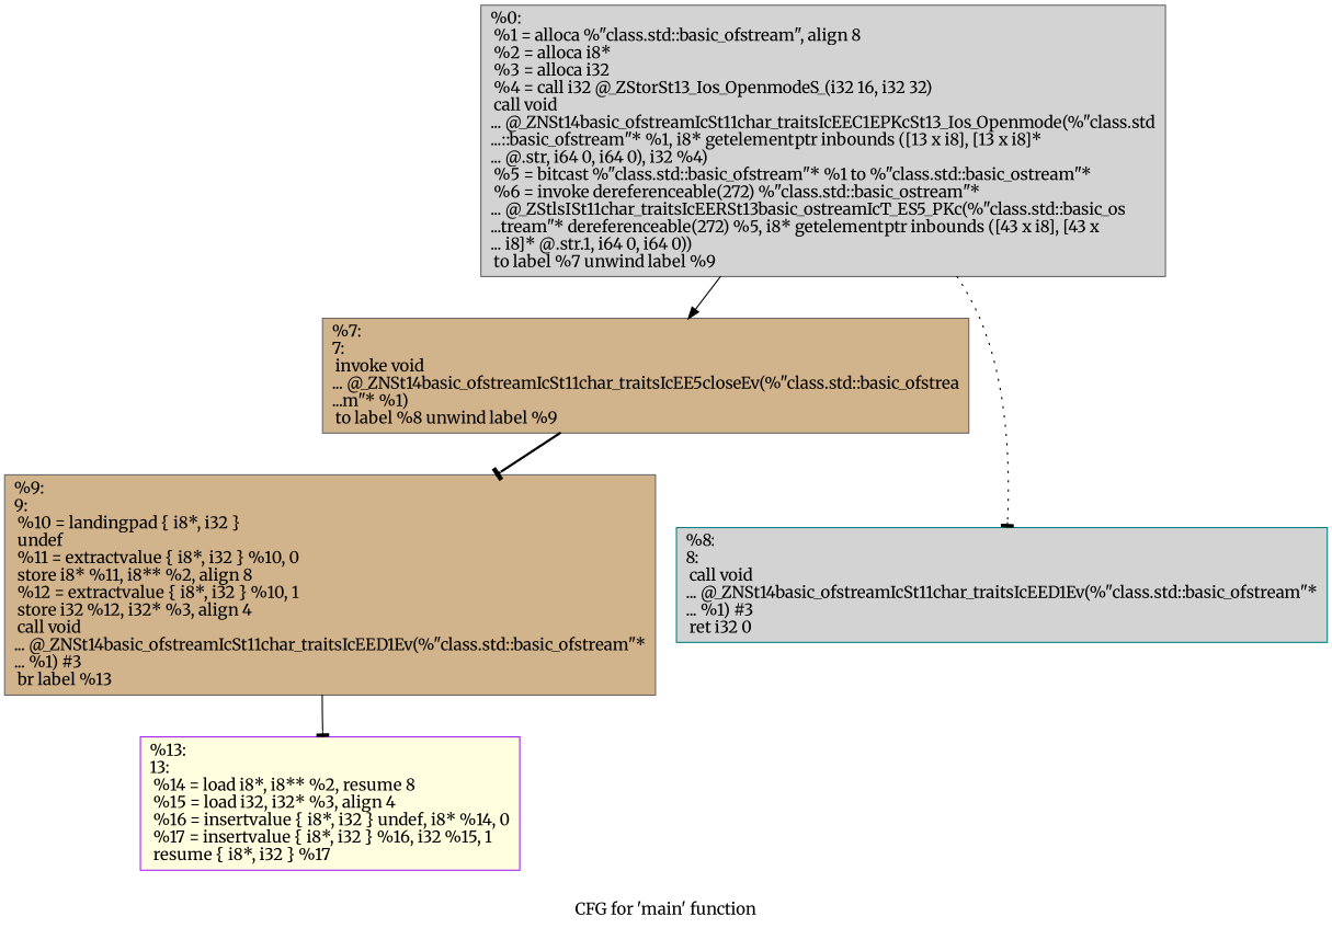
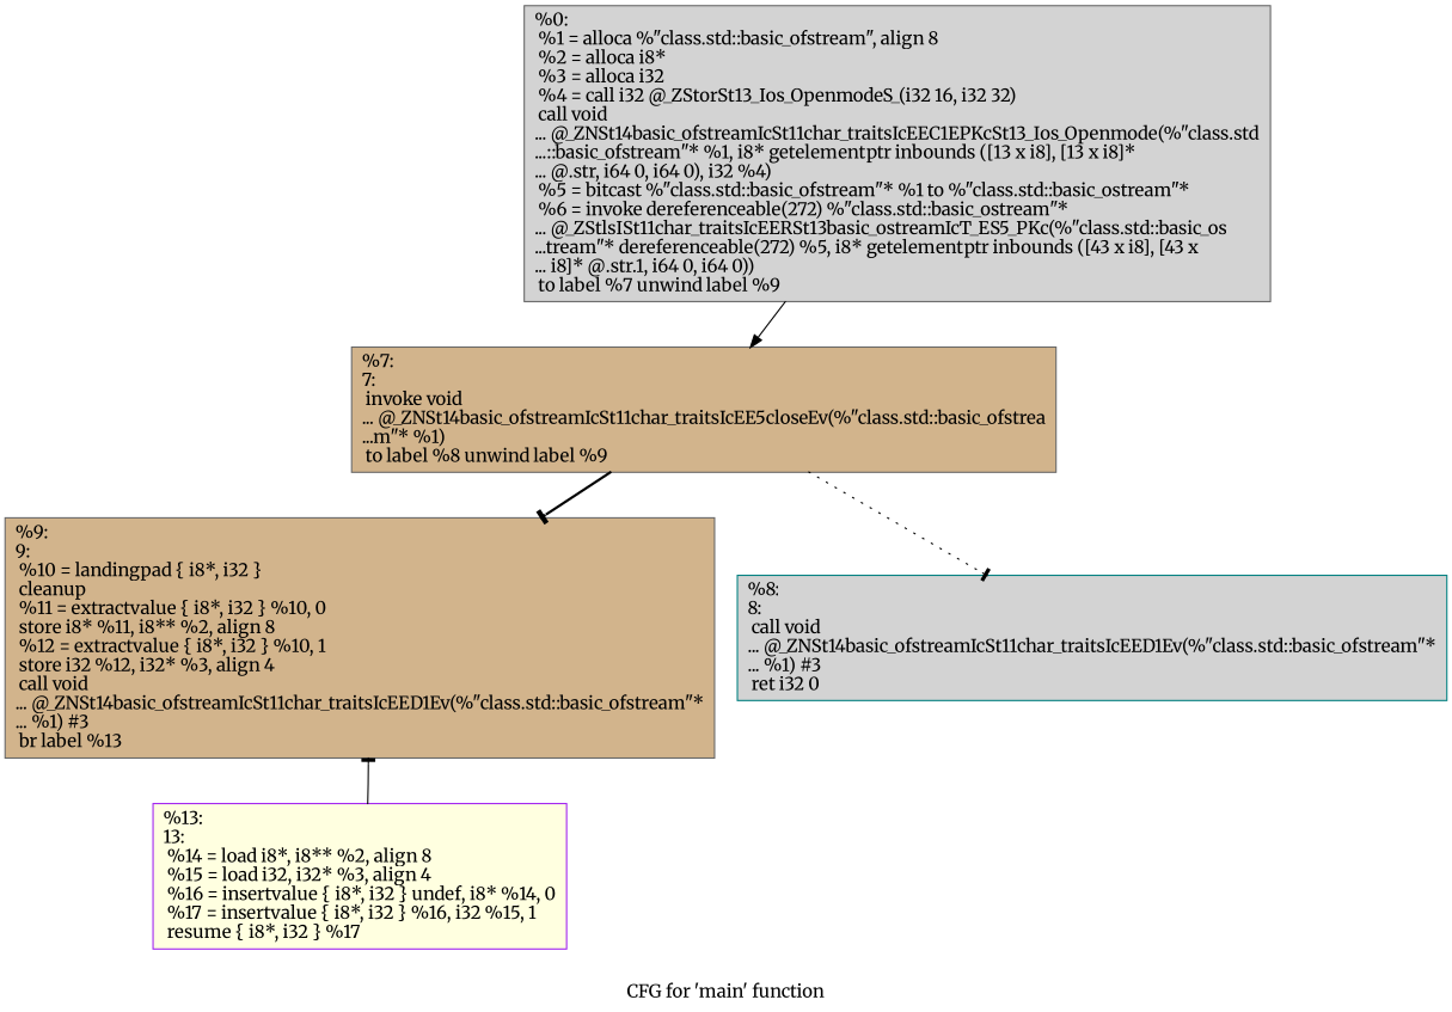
  digraph {
    fontname=Merriweather
    label="CFG for 'main' function"
    node [color=gray40 fillcolor=lightgrey fontname=Merriweather shape=record style=filled]
    edge [arrowhead=tee fontname=Merriweather style=solid]
    n1 [label="{%0:\l  %1 = alloca %\"class.std::basic_ofstream\", align 8\l  %2 = alloca i8*\l  %3 = alloca i32\l  %4 = call i32 @_ZStorSt13_Ios_OpenmodeS_(i32 16, i32 32)\l  call void\l... @_ZNSt14basic_ofstreamIcSt11char_traitsIcEEC1EPKcSt13_Ios_Openmode(%\"class.std\l...::basic_ofstream\"* %1, i8* getelementptr inbounds ([13 x i8], [13 x i8]*\l... @.str, i64 0, i64 0), i32 %4)\l  %5 = bitcast %\"class.std::basic_ofstream\"* %1 to %\"class.std::basic_ostream\"*\l  %6 = invoke dereferenceable(272) %\"class.std::basic_ostream\"*\l... @_ZStlsISt11char_traitsIcEERSt13basic_ostreamIcT_ES5_PKc(%\"class.std::basic_os\l...tream\"* dereferenceable(272) %5, i8* getelementptr inbounds ([43 x i8], [43 x\l... i8]* @.str.1, i64 0, i64 0))\l          to label %7 unwind label %9\l}"]
    n2 [fillcolor=tan label="{%7:\l7:                                                \l  invoke void\l... @_ZNSt14basic_ofstreamIcSt11char_traitsIcEE5closeEv(%\"class.std::basic_ofstrea\l...m\"* %1)\l          to label %8 unwind label %9\l}"]
-   n3 [fillcolor=tan label="{%9:\l9:                                                \l  %10 = landingpad \{ i8*, i32 \}\l          undef\l  %11 = extractvalue \{ i8*, i32 \} %10, 0\l  store i8* %11, i8** %2, align 8\l  %12 = extractvalue \{ i8*, i32 \} %10, 1\l  store i32 %12, i32* %3, align 4\l  call void\l... @_ZNSt14basic_ofstreamIcSt11char_traitsIcEED1Ev(%\"class.std::basic_ofstream\"*\l... %1) #3\l  br label %13\l}"]
+   n3 [fillcolor=tan label="{%9:\l9:                                                \l  %10 = landingpad \{ i8*, i32 \}\l          cleanup\l  %11 = extractvalue \{ i8*, i32 \} %10, 0\l  store i8* %11, i8** %2, align 8\l  %12 = extractvalue \{ i8*, i32 \} %10, 1\l  store i32 %12, i32* %3, align 4\l  call void\l... @_ZNSt14basic_ofstreamIcSt11char_traitsIcEED1Ev(%\"class.std::basic_ofstream\"*\l... %1) #3\l  br label %13\l}"]
    n4 [color=teal label="{%8:\l8:                                                \l  call void\l... @_ZNSt14basic_ofstreamIcSt11char_traitsIcEED1Ev(%\"class.std::basic_ofstream\"*\l... %1) #3\l  ret i32 0\l}"]
-   n5 [color=purple fillcolor=lightyellow label="{%13:\l13:                                               \l  %14 = load i8*, i8** %2, resume 8\l  %15 = load i32, i32* %3, align 4\l  %16 = insertvalue \{ i8*, i32 \} undef, i8* %14, 0\l  %17 = insertvalue \{ i8*, i32 \} %16, i32 %15, 1\l  resume \{ i8*, i32 \} %17\l}"]
+   n5 [color=purple fillcolor=lightyellow label="{%13:\l13:                                               \l  %14 = load i8*, i8** %2, align 8\l  %15 = load i32, i32* %3, align 4\l  %16 = insertvalue \{ i8*, i32 \} undef, i8* %14, 0\l  %17 = insertvalue \{ i8*, i32 \} %16, i32 %15, 1\l  resume \{ i8*, i32 \} %17\l}"]
    n1 -> n2 [arrowhead=normal]
    n2 -> n3 [style=bold]
-   n1 -> n4 [style=dotted]
-   n3 -> n5
+   n2 -> n4 [style=dotted]
+   n5 -> n3
  }
